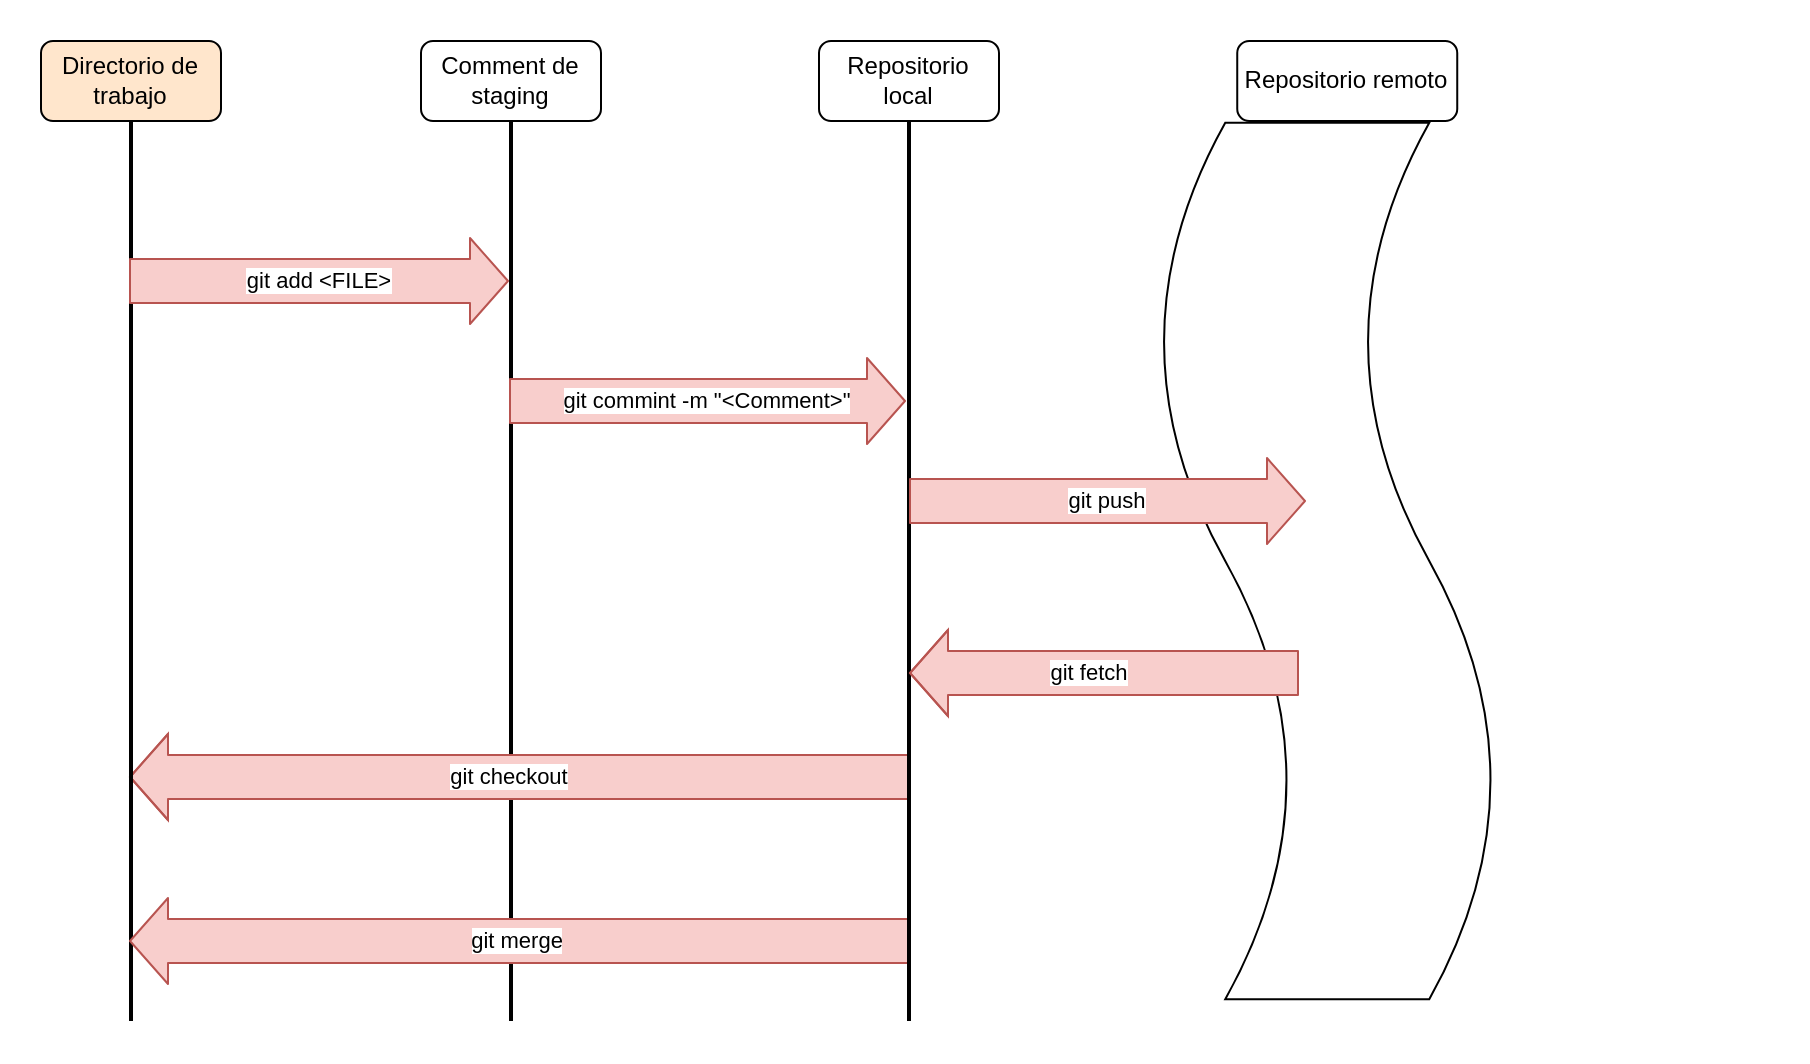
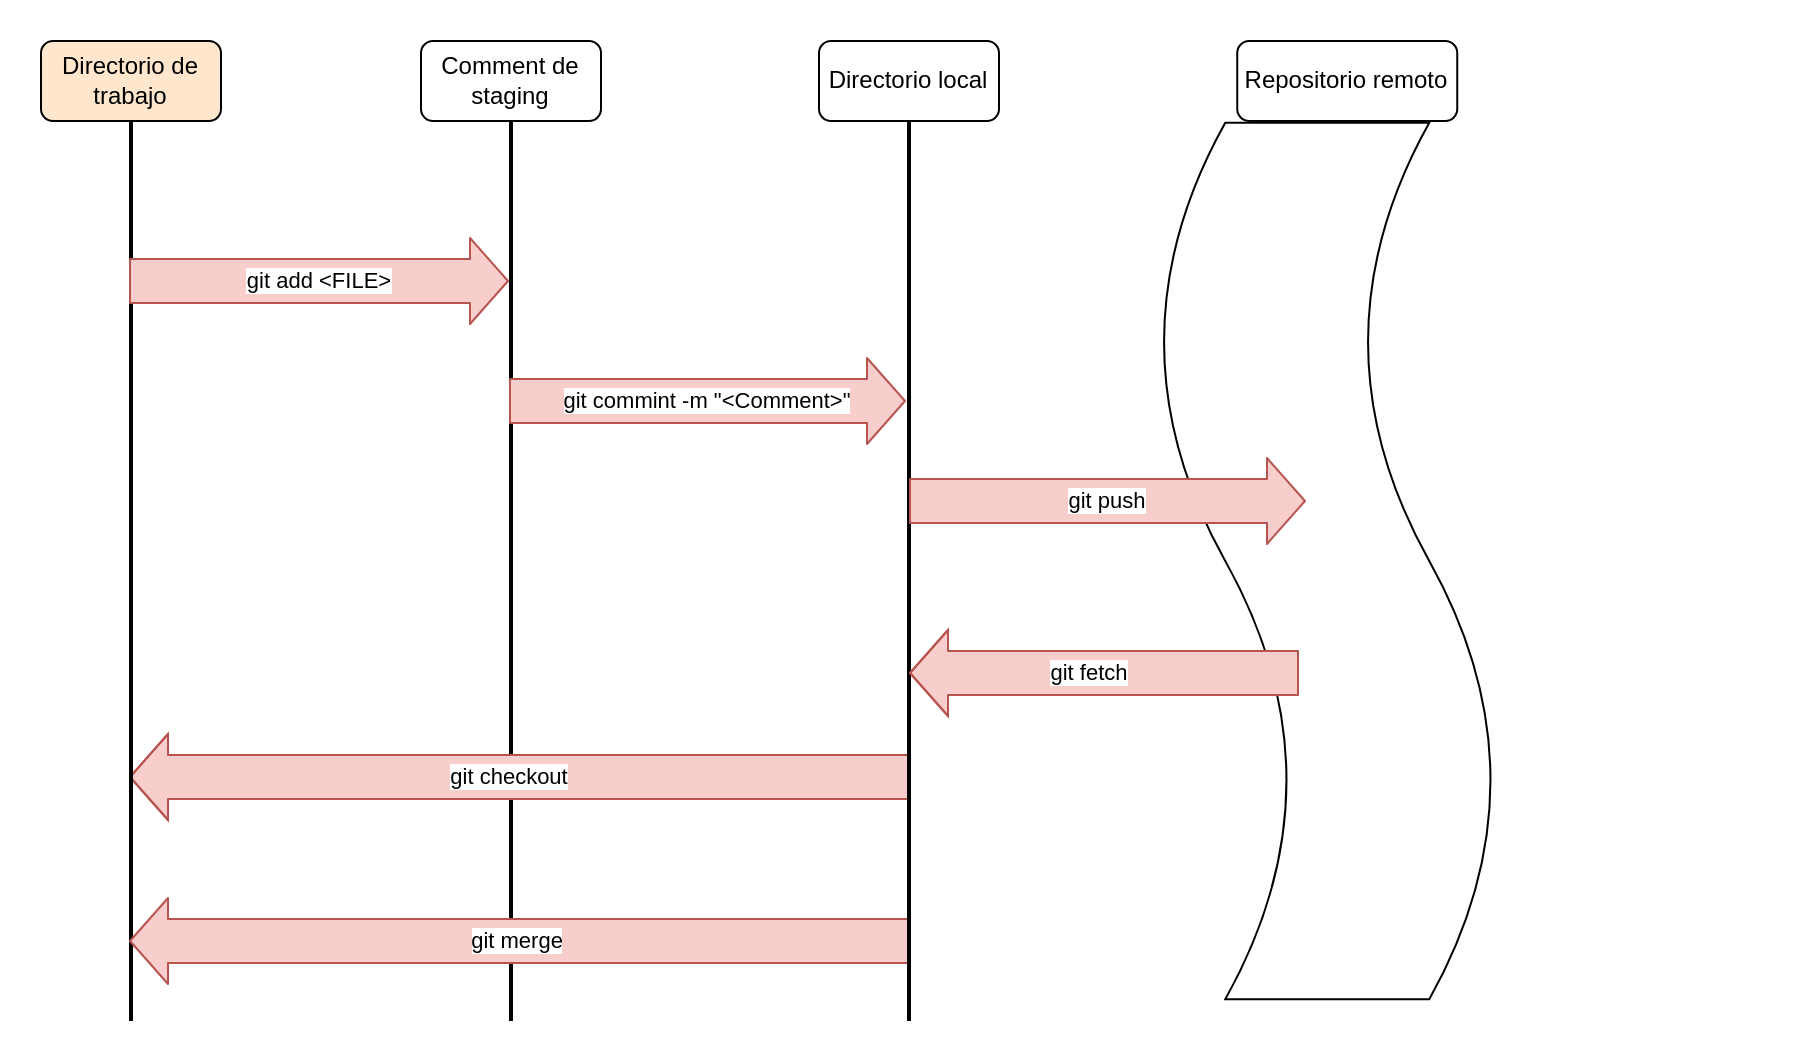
  <mxCell id="0" />
  <mxCell id="1" parent="0" />
  <mxCell id="2" value="" style="endArrow=none;html=1;startSize=6;strokeWidth=2;entryX=0.5;entryY=1;entryDx=0;entryDy=0;" edge="1" parent="1"><mxGeometry width="50" height="50" relative="1" as="geometry"><mxPoint x="255" y="510" as="sourcePoint" /><mxPoint x="255" y="60" as="targetPoint" /></mxGeometry></mxCell>
  <mxCell id="3" value="git checkout" style="shape=flexArrow;endArrow=classic;html=1;fillColor=#f8cecc;strokeColor=#b85450;strokeWidth=1;startSize=6;width=22;" edge="1" parent="1"><mxGeometry x="0.026" width="50" height="50" relative="1" as="geometry"><mxPoint x="454" y="388" as="sourcePoint" /><mxPoint x="64" y="388" as="targetPoint" /><Array as="points"><mxPoint x="254" y="388" /></Array><mxPoint as="offset" /></mxGeometry></mxCell>
  <mxCell id="4" value="" style="endArrow=none;html=1;" edge="1" parent="1"><mxGeometry width="50" height="50" relative="1" as="geometry"><mxPoint x="93.5" y="60" as="sourcePoint" /><mxPoint x="93.5" y="60" as="targetPoint" /></mxGeometry></mxCell>
  <mxCell id="5" value="Directorio de trabajo" style="rounded=1;whiteSpace=wrap;html=1;fillColor=#ffe6cc;" vertex="1" parent="1"><mxGeometry x="20" y="20" width="90" height="40" as="geometry" /></mxCell>
  <mxCell id="6" value="" style="endArrow=none;html=1;startSize=6;strokeWidth=2;entryX=0.5;entryY=1;entryDx=0;entryDy=0;" edge="1" parent="1" target="5"><mxGeometry width="50" height="50" relative="1" as="geometry"><mxPoint x="65" y="510" as="sourcePoint" /><mxPoint x="314" y="310" as="targetPoint" /></mxGeometry></mxCell>
  <mxCell id="7" value="git add &amp;lt;FILE&amp;gt;" style="shape=flexArrow;endArrow=classic;html=1;fillColor=#f8cecc;strokeColor=#b85450;strokeWidth=1;startSize=6;width=22;" edge="1" parent="1"><mxGeometry width="50" height="50" relative="1" as="geometry"><mxPoint x="64" y="140" as="sourcePoint" /><mxPoint x="254" y="140" as="targetPoint" /></mxGeometry></mxCell>
  <mxCell id="8" value="git commint -m &quot;&amp;lt;Comment&amp;gt;&quot;" style="shape=flexArrow;endArrow=classic;html=1;fillColor=#f8cecc;strokeColor=#b85450;strokeWidth=1;startSize=6;width=22;" edge="1" parent="1"><mxGeometry width="50" height="50" relative="1" as="geometry"><mxPoint x="254" y="200" as="sourcePoint" /><mxPoint x="452.5" y="200" as="targetPoint" /></mxGeometry></mxCell>
  <mxCell id="9" value="git merge" style="shape=flexArrow;endArrow=classic;html=1;fillColor=#f8cecc;strokeColor=#b85450;strokeWidth=1;startSize=6;width=22;" edge="1" parent="1"><mxGeometry x="0.005" width="50" height="50" relative="1" as="geometry"><mxPoint x="454" y="470" as="sourcePoint" /><mxPoint x="64" y="470" as="targetPoint" /><mxPoint as="offset" /></mxGeometry></mxCell>
  <mxCell id="10" value="Comment de staging" style="rounded=1;whiteSpace=wrap;html=1;" vertex="1" parent="1"><mxGeometry x="210" y="20" width="90" height="40" as="geometry" /></mxCell>
  <mxCell id="11" value="" style="endArrow=none;html=1;startSize=6;strokeWidth=2;entryX=0.5;entryY=1;entryDx=0;entryDy=0;" edge="1" parent="1"><mxGeometry width="50" height="50" relative="1" as="geometry"><mxPoint x="454" y="510" as="sourcePoint" /><mxPoint x="454" y="60" as="targetPoint" /></mxGeometry></mxCell>
- <mxCell id="12" value="Repositorio local" style="rounded=1;whiteSpace=wrap;html=1;" vertex="1" parent="1"><mxGeometry x="409" y="20" width="90" height="40" as="geometry" /></mxCell>
+ <mxCell id="12" value="Directorio local" style="rounded=1;whiteSpace=wrap;html=1;" vertex="1" parent="1"><mxGeometry x="409" y="20" width="90" height="40" as="geometry" /></mxCell>
  <mxCell id="13" value="" style="shape=tape;whiteSpace=wrap;html=1;rotation=-90;" vertex="1" parent="1"><mxGeometry x="444" y="195" width="438.25" height="170" as="geometry" /></mxCell>
  <mxCell id="14" value="Repositorio remoto" style="rounded=1;whiteSpace=wrap;html=1;" vertex="1" parent="1"><mxGeometry x="618.12" y="20" width="110" height="40" as="geometry" /></mxCell>
  <mxCell id="15" value="git push" style="shape=flexArrow;endArrow=classic;html=1;fillColor=#f8cecc;strokeColor=#b85450;strokeWidth=1;startSize=6;width=22;" edge="1" parent="1"><mxGeometry width="50" height="50" relative="1" as="geometry"><mxPoint x="454" y="250" as="sourcePoint" /><mxPoint x="652.5" y="250" as="targetPoint" /></mxGeometry></mxCell>
  <mxCell id="16" value="git fetch" style="shape=flexArrow;endArrow=classic;html=1;fillColor=#f8cecc;strokeColor=#b85450;strokeWidth=1;startSize=6;width=22;" edge="1" parent="1"><mxGeometry x="0.026" width="50" height="50" relative="1" as="geometry"><mxPoint x="649" y="336" as="sourcePoint" /><mxPoint x="454" y="336" as="targetPoint" /><Array as="points"><mxPoint x="449" y="336" /></Array><mxPoint as="offset" /></mxGeometry></mxCell>
